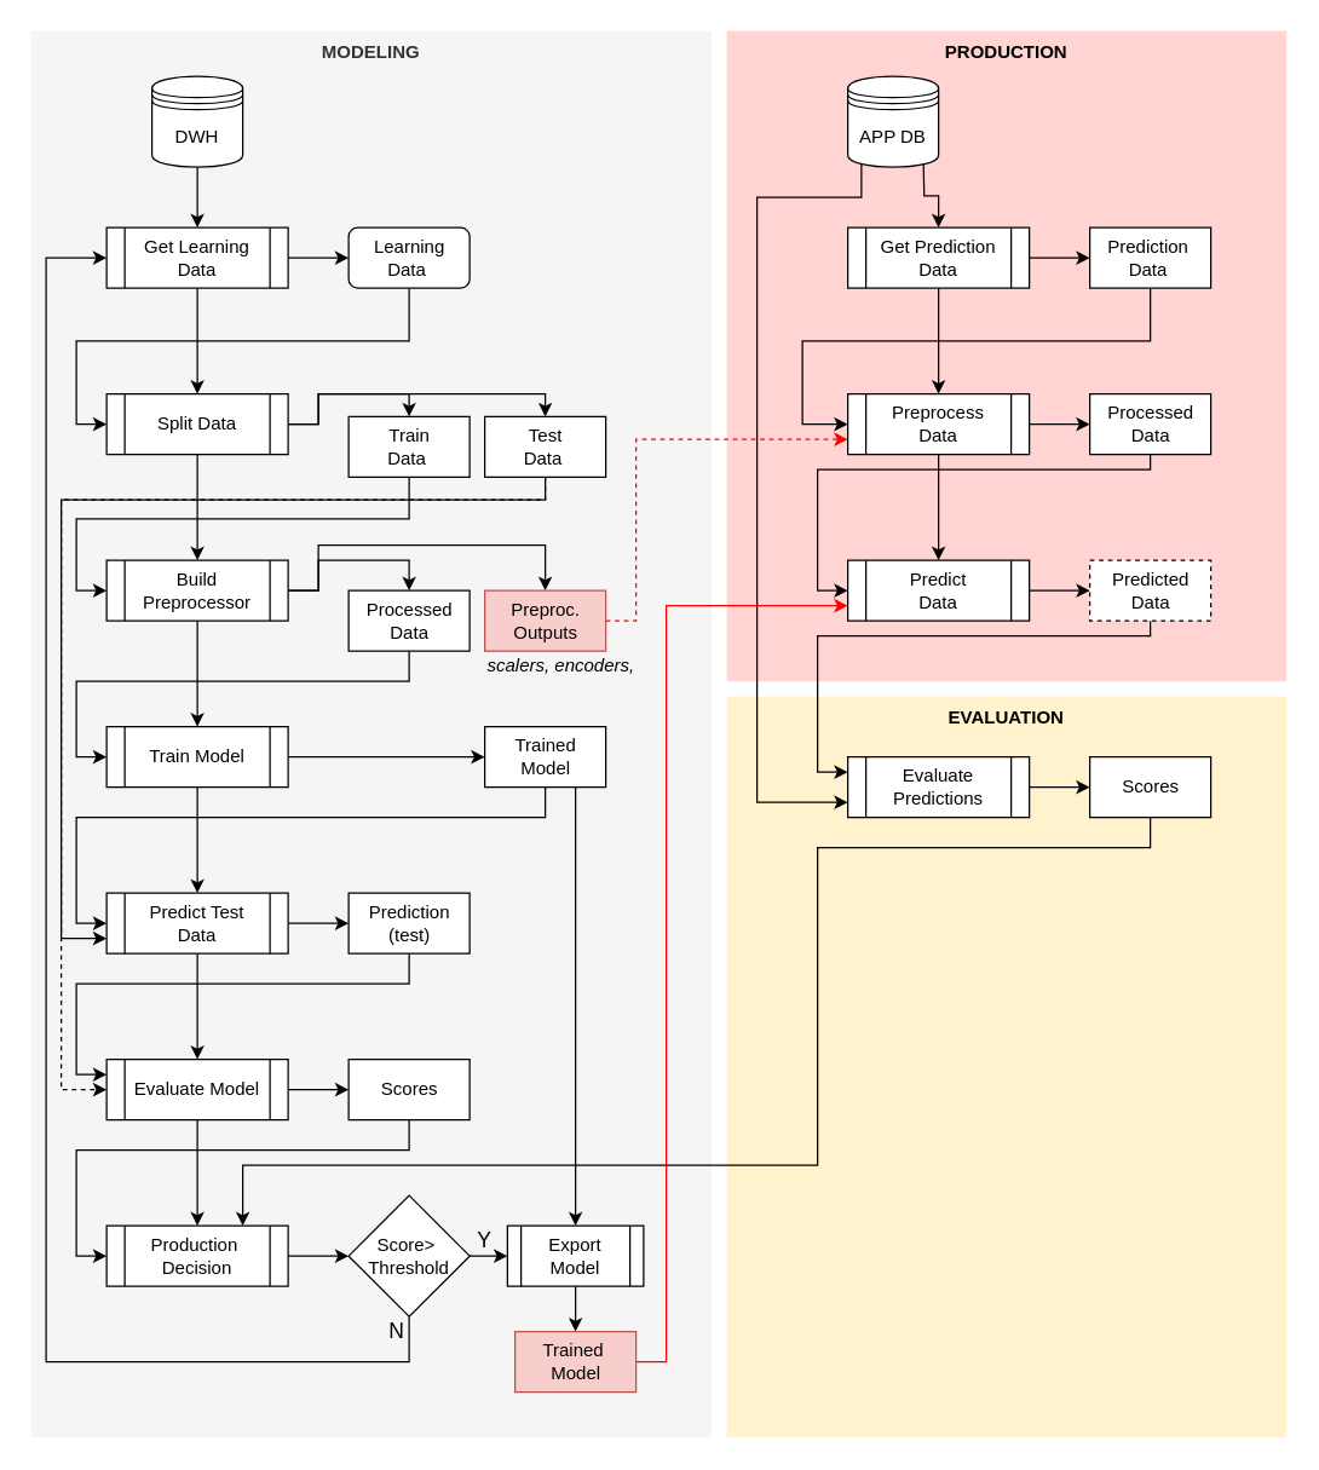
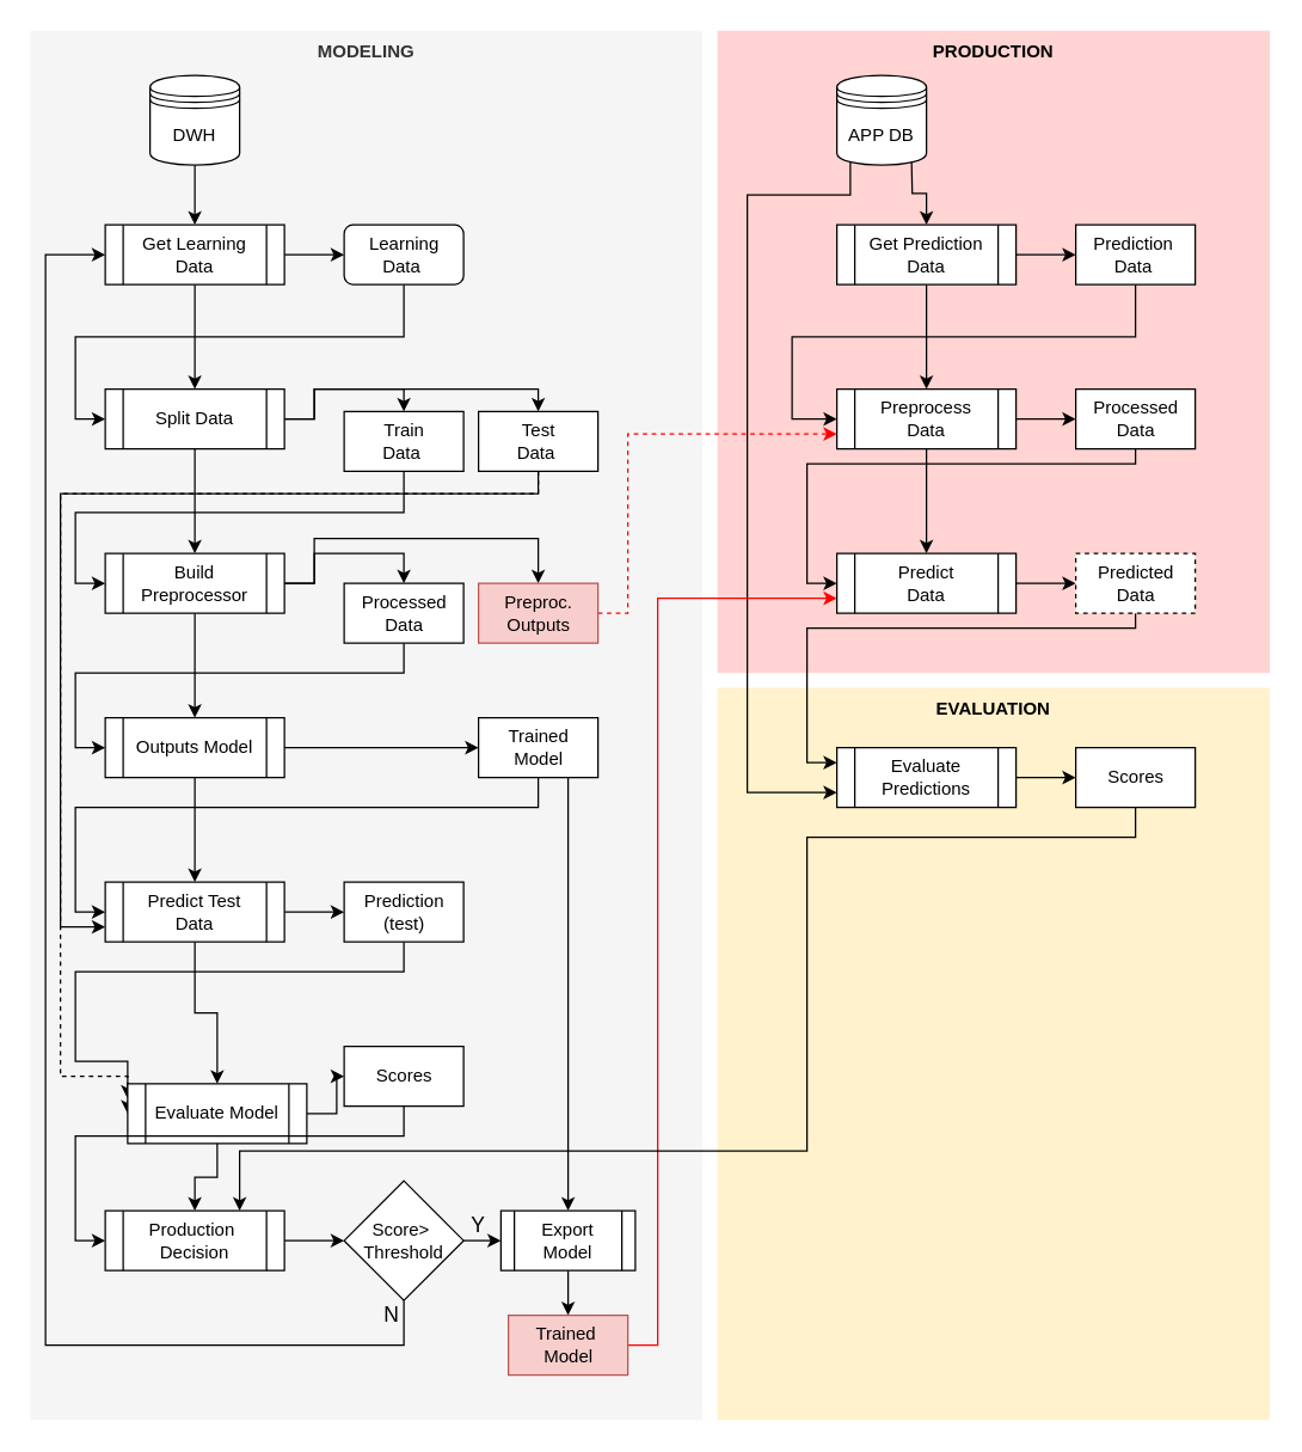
  <mxCell id="0" />
  <mxCell id="1" parent="0" />
  <mxCell id="2" value="&lt;b&gt;EVALUATION&lt;/b&gt;" style="rounded=0;whiteSpace=wrap;html=1;fillColor=#fff2cc;fontSize=12;align=center;strokeColor=none;verticalAlign=top;" vertex="1" parent="1"><mxGeometry x="480" y="460" width="370" height="490" as="geometry" /></mxCell>
  <mxCell id="3" value="MODELING" style="rounded=0;whiteSpace=wrap;html=1;fontSize=12;align=center;fillColor=#f5f5f5;strokeColor=none;fontColor=#333333;verticalAlign=top;fontStyle=1" vertex="1" parent="1"><mxGeometry x="20" y="20" width="450" height="930" as="geometry" /></mxCell>
  <mxCell id="4" value="PRODUCTION" style="rounded=0;whiteSpace=wrap;html=1;fontSize=12;align=center;strokeColor=none;fillColor=#FFD4D2;verticalAlign=top;fontStyle=1" vertex="1" parent="1"><mxGeometry x="480" y="20" width="370" height="430" as="geometry" /></mxCell>
  <mxCell id="5" style="edgeStyle=orthogonalEdgeStyle;rounded=0;orthogonalLoop=1;jettySize=auto;html=1;" edge="1" parent="1" source="7" target="12"><mxGeometry relative="1" as="geometry"><mxPoint x="140" y="130" as="targetPoint" /></mxGeometry></mxCell>
  <mxCell id="6" style="edgeStyle=orthogonalEdgeStyle;rounded=0;orthogonalLoop=1;jettySize=auto;html=1;entryX=0;entryY=0.75;entryDx=0;entryDy=0;strokeColor=#000000;fontSize=14;exitX=0.15;exitY=0.95;exitDx=0;exitDy=0;exitPerimeter=0;" edge="1" parent="1" source="58" target="74"><mxGeometry relative="1" as="geometry"><mxPoint x="150" y="110" as="sourcePoint" /><Array as="points"><mxPoint x="569" y="130" /><mxPoint x="500" y="130" /><mxPoint x="500" y="530" /></Array></mxGeometry></mxCell>
  <mxCell id="7" value="DWH" style="shape=datastore;whiteSpace=wrap;html=1;" vertex="1" parent="1"><mxGeometry x="100" y="50" width="60" height="60" as="geometry" /></mxCell>
  <mxCell id="8" style="edgeStyle=orthogonalEdgeStyle;rounded=0;orthogonalLoop=1;jettySize=auto;html=1;entryX=0;entryY=0.5;entryDx=0;entryDy=0;exitX=1;exitY=0.5;exitDx=0;exitDy=0;" edge="1" parent="1" source="12" target="10"><mxGeometry relative="1" as="geometry"><mxPoint x="190" y="155" as="sourcePoint" /></mxGeometry></mxCell>
  <mxCell id="9" style="edgeStyle=orthogonalEdgeStyle;rounded=0;orthogonalLoop=1;jettySize=auto;html=1;entryX=0;entryY=0.5;entryDx=0;entryDy=0;exitX=0.5;exitY=1;exitDx=0;exitDy=0;" edge="1" parent="1" source="10" target="16"><mxGeometry relative="1" as="geometry" /></mxCell>
  <mxCell id="10" value="Learning &lt;br&gt;Data&amp;nbsp;" style="html=1;dashed=0;whitespace=wrap;rounded=1;" vertex="1" parent="1"><mxGeometry x="230" y="150" width="80" height="40" as="geometry" /></mxCell>
  <mxCell id="11" style="edgeStyle=orthogonalEdgeStyle;rounded=0;orthogonalLoop=1;jettySize=auto;html=1;entryX=0.5;entryY=0;entryDx=0;entryDy=0;" edge="1" parent="1" source="12" target="16"><mxGeometry relative="1" as="geometry" /></mxCell>
  <mxCell id="12" value="Get Learning Data" style="shape=process;whiteSpace=wrap;html=1;backgroundOutline=1;rounded=0;" vertex="1" parent="1"><mxGeometry x="70" y="150" width="120" height="40" as="geometry" /></mxCell>
  <mxCell id="13" style="edgeStyle=orthogonalEdgeStyle;rounded=0;orthogonalLoop=1;jettySize=auto;html=1;entryX=0.5;entryY=0;entryDx=0;entryDy=0;" edge="1" parent="1" source="16" target="18"><mxGeometry relative="1" as="geometry"><Array as="points"><mxPoint x="210" y="280" /><mxPoint x="210" y="260" /><mxPoint x="270" y="260" /></Array></mxGeometry></mxCell>
  <mxCell id="14" value="" style="edgeStyle=orthogonalEdgeStyle;rounded=0;orthogonalLoop=1;jettySize=auto;html=1;entryX=0.5;entryY=0;entryDx=0;entryDy=0;" edge="1" parent="1" source="16" target="21"><mxGeometry relative="1" as="geometry"><Array as="points"><mxPoint x="210" y="280" /><mxPoint x="210" y="260" /><mxPoint x="360" y="260" /></Array></mxGeometry></mxCell>
  <mxCell id="15" style="edgeStyle=orthogonalEdgeStyle;rounded=0;orthogonalLoop=1;jettySize=auto;html=1;entryX=0.5;entryY=0;entryDx=0;entryDy=0;" edge="1" parent="1" source="16" target="25"><mxGeometry relative="1" as="geometry" /></mxCell>
  <mxCell id="16" value="Split Data" style="shape=process;whiteSpace=wrap;html=1;backgroundOutline=1;rounded=0;" vertex="1" parent="1"><mxGeometry x="70" y="260" width="120" height="40" as="geometry" /></mxCell>
  <mxCell id="17" style="edgeStyle=orthogonalEdgeStyle;rounded=0;orthogonalLoop=1;jettySize=auto;html=1;entryX=0;entryY=0.5;entryDx=0;entryDy=0;exitX=0.5;exitY=1;exitDx=0;exitDy=0;" edge="1" parent="1" source="18" target="25"><mxGeometry relative="1" as="geometry" /></mxCell>
  <mxCell id="18" value="Train&lt;br&gt;Data&amp;nbsp;" style="html=1;dashed=0;whitespace=wrap;rounded=0;" vertex="1" parent="1"><mxGeometry x="230" y="275" width="80" height="40" as="geometry" /></mxCell>
  <mxCell id="19" style="edgeStyle=orthogonalEdgeStyle;rounded=0;orthogonalLoop=1;jettySize=auto;html=1;entryX=0;entryY=0.75;entryDx=0;entryDy=0;" edge="1" parent="1" source="21" target="38"><mxGeometry relative="1" as="geometry"><Array as="points"><mxPoint x="360" y="330" /><mxPoint x="40" y="330" /><mxPoint x="40" y="620" /></Array></mxGeometry></mxCell>
  <mxCell id="20" style="edgeStyle=orthogonalEdgeStyle;rounded=0;orthogonalLoop=1;jettySize=auto;html=1;entryX=0;entryY=0.5;entryDx=0;entryDy=0;strokeColor=#000000;dashed=1;" edge="1" parent="1" source="21" target="43"><mxGeometry relative="1" as="geometry"><Array as="points"><mxPoint x="360" y="330" /><mxPoint x="40" y="330" /><mxPoint x="40" y="720" /></Array></mxGeometry></mxCell>
  <mxCell id="21" value="Test&lt;br&gt;Data&amp;nbsp;" style="html=1;dashed=0;whitespace=wrap;rounded=0;" vertex="1" parent="1"><mxGeometry x="320" y="275" width="80" height="40" as="geometry" /></mxCell>
  <mxCell id="22" style="edgeStyle=orthogonalEdgeStyle;rounded=0;orthogonalLoop=1;jettySize=auto;html=1;entryX=0.5;entryY=0;entryDx=0;entryDy=0;fillColor=#f8cecc;strokeColor=#000000;" edge="1" parent="1" source="25" target="29"><mxGeometry relative="1" as="geometry"><Array as="points"><mxPoint x="210" y="390" /><mxPoint x="210" y="360" /><mxPoint x="360" y="360" /></Array></mxGeometry></mxCell>
  <mxCell id="23" style="edgeStyle=orthogonalEdgeStyle;rounded=0;orthogonalLoop=1;jettySize=auto;html=1;entryX=0.5;entryY=0;entryDx=0;entryDy=0;" edge="1" parent="1" source="25" target="27"><mxGeometry relative="1" as="geometry" /></mxCell>
  <mxCell id="24" style="edgeStyle=orthogonalEdgeStyle;rounded=0;orthogonalLoop=1;jettySize=auto;html=1;entryX=0.5;entryY=0;entryDx=0;entryDy=0;" edge="1" parent="1" source="25" target="32"><mxGeometry relative="1" as="geometry" /></mxCell>
  <mxCell id="25" value="Build Preprocessor" style="shape=process;whiteSpace=wrap;html=1;backgroundOutline=1;rounded=0;" vertex="1" parent="1"><mxGeometry x="70" y="370" width="120" height="40" as="geometry" /></mxCell>
  <mxCell id="26" style="edgeStyle=orthogonalEdgeStyle;rounded=0;orthogonalLoop=1;jettySize=auto;html=1;entryX=0;entryY=0.5;entryDx=0;entryDy=0;exitX=0.5;exitY=1;exitDx=0;exitDy=0;" edge="1" parent="1" source="27" target="32"><mxGeometry relative="1" as="geometry"><Array as="points"><mxPoint x="270" y="450" /><mxPoint x="50" y="450" /><mxPoint x="50" y="500" /></Array></mxGeometry></mxCell>
  <mxCell id="27" value="Processed &lt;br&gt;Data" style="html=1;dashed=0;whitespace=wrap;rounded=0;" vertex="1" parent="1"><mxGeometry x="230" y="390" width="80" height="40" as="geometry" /></mxCell>
  <mxCell id="28" style="edgeStyle=orthogonalEdgeStyle;rounded=0;orthogonalLoop=1;jettySize=auto;html=1;entryX=0;entryY=0.75;entryDx=0;entryDy=0;strokeColor=#FF0000;fontSize=12;dashed=1;" edge="1" parent="1" source="29" target="66"><mxGeometry relative="1" as="geometry"><Array as="points"><mxPoint x="420" y="410" /><mxPoint x="420" y="290" /></Array></mxGeometry></mxCell>
  <mxCell id="29" value="Preproc. &lt;br&gt;Outputs" style="html=1;dashed=0;whitespace=wrap;rounded=0;fillColor=#f8cecc;strokeColor=#b85450;" vertex="1" parent="1"><mxGeometry x="320" y="390" width="80" height="40" as="geometry" /></mxCell>
  <mxCell id="30" style="edgeStyle=orthogonalEdgeStyle;rounded=0;orthogonalLoop=1;jettySize=auto;html=1;fillColor=#f8cecc;strokeColor=#000000;" edge="1" parent="1" source="32" target="35"><mxGeometry relative="1" as="geometry" /></mxCell>
  <mxCell id="31" style="edgeStyle=orthogonalEdgeStyle;rounded=0;orthogonalLoop=1;jettySize=auto;html=1;" edge="1" parent="1" source="32" target="38"><mxGeometry relative="1" as="geometry" /></mxCell>
- <mxCell id="32" value="Train Model" style="shape=process;whiteSpace=wrap;html=1;backgroundOutline=1;rounded=0;" vertex="1" parent="1"><mxGeometry x="70" y="480" width="120" height="40" as="geometry" /></mxCell>
+ <mxCell id="32" value="Outputs Model" style="shape=process;whiteSpace=wrap;html=1;backgroundOutline=1;rounded=0;" vertex="1" parent="1"><mxGeometry x="70" y="480" width="120" height="40" as="geometry" /></mxCell>
  <mxCell id="33" style="edgeStyle=orthogonalEdgeStyle;rounded=0;orthogonalLoop=1;jettySize=auto;html=1;entryX=0;entryY=0.5;entryDx=0;entryDy=0;" edge="1" parent="1" source="35" target="38"><mxGeometry relative="1" as="geometry"><Array as="points"><mxPoint x="360" y="540" /><mxPoint x="50" y="540" /><mxPoint x="50" y="610" /></Array></mxGeometry></mxCell>
  <mxCell id="34" style="edgeStyle=orthogonalEdgeStyle;rounded=0;orthogonalLoop=1;jettySize=auto;html=1;strokeColor=#000000;fontSize=17;exitX=0.75;exitY=1;exitDx=0;exitDy=0;" edge="1" parent="1" source="35" target="53"><mxGeometry relative="1" as="geometry" /></mxCell>
  <mxCell id="35" value="Trained &lt;br&gt;Model" style="html=1;dashed=0;whitespace=wrap;rounded=0;" vertex="1" parent="1"><mxGeometry x="320" y="480" width="80" height="40" as="geometry" /></mxCell>
  <mxCell id="36" style="edgeStyle=orthogonalEdgeStyle;rounded=0;orthogonalLoop=1;jettySize=auto;html=1;entryX=0;entryY=0.5;entryDx=0;entryDy=0;" edge="1" parent="1" source="38" target="40"><mxGeometry relative="1" as="geometry" /></mxCell>
  <mxCell id="37" style="edgeStyle=orthogonalEdgeStyle;rounded=0;orthogonalLoop=1;jettySize=auto;html=1;entryX=0.5;entryY=0;entryDx=0;entryDy=0;strokeColor=#000000;fontSize=14;" edge="1" parent="1" source="38" target="43"><mxGeometry relative="1" as="geometry" /></mxCell>
  <mxCell id="38" value="Predict Test &lt;br&gt;Data" style="shape=process;whiteSpace=wrap;html=1;backgroundOutline=1;rounded=0;" vertex="1" parent="1"><mxGeometry x="70" y="590" width="120" height="40" as="geometry" /></mxCell>
  <mxCell id="39" style="edgeStyle=orthogonalEdgeStyle;rounded=0;orthogonalLoop=1;jettySize=auto;html=1;entryX=0;entryY=0.25;entryDx=0;entryDy=0;strokeColor=#000000;exitX=0.5;exitY=1;exitDx=0;exitDy=0;" edge="1" parent="1" source="40" target="43"><mxGeometry relative="1" as="geometry"><Array as="points"><mxPoint x="270" y="650" /><mxPoint x="50" y="650" /><mxPoint x="50" y="710" /></Array></mxGeometry></mxCell>
  <mxCell id="40" value="Prediction &lt;br&gt;(test)" style="html=1;dashed=0;whitespace=wrap;rounded=0;" vertex="1" parent="1"><mxGeometry x="230" y="590" width="80" height="40" as="geometry" /></mxCell>
  <mxCell id="41" style="edgeStyle=orthogonalEdgeStyle;rounded=0;orthogonalLoop=1;jettySize=auto;html=1;entryX=0;entryY=0.5;entryDx=0;entryDy=0;strokeColor=#000000;" edge="1" parent="1" source="43" target="45"><mxGeometry relative="1" as="geometry" /></mxCell>
  <mxCell id="42" style="edgeStyle=orthogonalEdgeStyle;rounded=0;orthogonalLoop=1;jettySize=auto;html=1;entryX=0.5;entryY=0;entryDx=0;entryDy=0;strokeColor=#000000;" edge="1" parent="1" source="43" target="47"><mxGeometry relative="1" as="geometry" /></mxCell>
- <mxCell id="43" value="Evaluate Model" style="shape=process;whiteSpace=wrap;html=1;backgroundOutline=1;rounded=0;" vertex="1" parent="1"><mxGeometry x="70" y="700" width="120" height="40" as="geometry" /></mxCell>
+ <mxCell id="43" value="Evaluate Model" style="shape=process;whiteSpace=wrap;html=1;backgroundOutline=1;rounded=0;" vertex="1" parent="1"><mxGeometry x="85" y="725" width="120" height="40" as="geometry" /></mxCell>
  <mxCell id="44" style="edgeStyle=orthogonalEdgeStyle;rounded=0;orthogonalLoop=1;jettySize=auto;html=1;entryX=0;entryY=0.5;entryDx=0;entryDy=0;strokeColor=#000000;exitX=0.5;exitY=1;exitDx=0;exitDy=0;" edge="1" parent="1" source="45" target="47"><mxGeometry relative="1" as="geometry"><Array as="points"><mxPoint x="270" y="760" /><mxPoint x="50" y="760" /><mxPoint x="50" y="830" /></Array></mxGeometry></mxCell>
  <mxCell id="45" value="Scores" style="html=1;dashed=0;whitespace=wrap;rounded=0;" vertex="1" parent="1"><mxGeometry x="230" y="700" width="80" height="40" as="geometry" /></mxCell>
  <mxCell id="46" style="edgeStyle=orthogonalEdgeStyle;rounded=0;orthogonalLoop=1;jettySize=auto;html=1;entryX=0;entryY=0.5;entryDx=0;entryDy=0;strokeColor=#000000;" edge="1" parent="1" source="47" target="50"><mxGeometry relative="1" as="geometry" /></mxCell>
  <mxCell id="47" value="Production&amp;nbsp;&lt;br&gt;Decision" style="shape=process;whiteSpace=wrap;html=1;backgroundOutline=1;rounded=0;" vertex="1" parent="1"><mxGeometry x="70" y="810" width="120" height="40" as="geometry" /></mxCell>
  <mxCell id="48" style="edgeStyle=orthogonalEdgeStyle;rounded=0;orthogonalLoop=1;jettySize=auto;html=1;entryX=0;entryY=0.5;entryDx=0;entryDy=0;strokeColor=#000000;exitX=0.5;exitY=1;exitDx=0;exitDy=0;" edge="1" parent="1" source="50" target="12"><mxGeometry relative="1" as="geometry"><Array as="points"><mxPoint x="270" y="900" /><mxPoint x="30" y="900" /><mxPoint x="30" y="170" /></Array></mxGeometry></mxCell>
  <mxCell id="49" style="edgeStyle=orthogonalEdgeStyle;rounded=0;orthogonalLoop=1;jettySize=auto;html=1;entryX=0;entryY=0.5;entryDx=0;entryDy=0;strokeColor=#000000;fontSize=17;" edge="1" parent="1" source="50" target="53"><mxGeometry relative="1" as="geometry" /></mxCell>
  <mxCell id="50" value="Score&amp;gt;&amp;nbsp;&lt;br&gt;Threshold" style="rhombus;whiteSpace=wrap;html=1;rounded=0;" vertex="1" parent="1"><mxGeometry x="230" y="790" width="80" height="80" as="geometry" /></mxCell>
  <mxCell id="51" value="N" style="text;html=1;strokeColor=none;fillColor=none;align=center;verticalAlign=middle;whiteSpace=wrap;rounded=0;fontSize=14;" vertex="1" parent="1"><mxGeometry x="252" y="870" width="20" height="20" as="geometry" /></mxCell>
  <mxCell id="52" style="edgeStyle=orthogonalEdgeStyle;rounded=0;orthogonalLoop=1;jettySize=auto;html=1;strokeColor=#000000;fontSize=12;" edge="1" parent="1" source="53" target="56"><mxGeometry relative="1" as="geometry" /></mxCell>
  <mxCell id="53" value="Export Model" style="shape=process;whiteSpace=wrap;html=1;backgroundOutline=1;rounded=0;" vertex="1" parent="1"><mxGeometry x="335" y="810" width="90" height="40" as="geometry" /></mxCell>
- <mxCell id="54" value="&lt;i style=&quot;font-size: 12px;&quot;&gt;scalers, encoders,&lt;/i&gt;" style="text;html=1;strokeColor=none;fillColor=none;align=left;verticalAlign=middle;whiteSpace=wrap;rounded=0;fontSize=12;" vertex="1" parent="1"><mxGeometry x="320" y="430" width="100" height="20" as="geometry" /></mxCell>
  <mxCell id="55" style="edgeStyle=orthogonalEdgeStyle;rounded=0;orthogonalLoop=1;jettySize=auto;html=1;entryX=0;entryY=0.75;entryDx=0;entryDy=0;strokeColor=#FF0000;fontSize=12;" edge="1" parent="1" source="56" target="70"><mxGeometry relative="1" as="geometry"><Array as="points"><mxPoint x="440" y="900" /><mxPoint x="440" y="400" /></Array></mxGeometry></mxCell>
  <mxCell id="56" value="Trained&amp;nbsp;&lt;br&gt;Model" style="html=1;dashed=0;whitespace=wrap;rounded=0;fillColor=#f8cecc;strokeColor=#b85450;" vertex="1" parent="1"><mxGeometry x="340" y="880" width="80" height="40" as="geometry" /></mxCell>
  <mxCell id="57" style="edgeStyle=orthogonalEdgeStyle;rounded=0;orthogonalLoop=1;jettySize=auto;html=1;strokeColor=#000000;fontSize=12;" edge="1" parent="1" target="63"><mxGeometry relative="1" as="geometry"><mxPoint x="610" y="107" as="sourcePoint" /></mxGeometry></mxCell>
  <mxCell id="58" value="APP DB" style="shape=datastore;whiteSpace=wrap;html=1;" vertex="1" parent="1"><mxGeometry x="560" y="50" width="60" height="60" as="geometry" /></mxCell>
  <mxCell id="59" style="edgeStyle=orthogonalEdgeStyle;rounded=0;orthogonalLoop=1;jettySize=auto;html=1;entryX=0;entryY=0.5;entryDx=0;entryDy=0;strokeColor=#000000;fontSize=12;exitX=0.5;exitY=1;exitDx=0;exitDy=0;" edge="1" parent="1" source="60" target="66"><mxGeometry relative="1" as="geometry"><Array as="points"><mxPoint x="760" y="225" /><mxPoint x="530" y="225" /><mxPoint x="530" y="280" /></Array></mxGeometry></mxCell>
  <mxCell id="60" value="Prediction&amp;nbsp;&lt;br&gt;Data&amp;nbsp;" style="html=1;dashed=0;whitespace=wrap;rounded=0;" vertex="1" parent="1"><mxGeometry x="720" y="150" width="80" height="40" as="geometry" /></mxCell>
  <mxCell id="61" style="edgeStyle=orthogonalEdgeStyle;rounded=0;orthogonalLoop=1;jettySize=auto;html=1;entryX=0;entryY=0.5;entryDx=0;entryDy=0;strokeColor=#000000;fontSize=12;" edge="1" parent="1" source="63" target="60"><mxGeometry relative="1" as="geometry" /></mxCell>
  <mxCell id="62" style="edgeStyle=orthogonalEdgeStyle;rounded=0;orthogonalLoop=1;jettySize=auto;html=1;strokeColor=#000000;fontSize=14;" edge="1" parent="1" source="63" target="66"><mxGeometry relative="1" as="geometry" /></mxCell>
  <mxCell id="63" value="Get Prediction Data" style="shape=process;whiteSpace=wrap;html=1;backgroundOutline=1;rounded=0;" vertex="1" parent="1"><mxGeometry x="560" y="150" width="120" height="40" as="geometry" /></mxCell>
  <mxCell id="64" style="edgeStyle=orthogonalEdgeStyle;rounded=0;orthogonalLoop=1;jettySize=auto;html=1;entryX=0;entryY=0.5;entryDx=0;entryDy=0;strokeColor=#000000;fontSize=12;" edge="1" parent="1" source="66" target="68"><mxGeometry relative="1" as="geometry" /></mxCell>
  <mxCell id="65" style="edgeStyle=orthogonalEdgeStyle;rounded=0;orthogonalLoop=1;jettySize=auto;html=1;entryX=0.5;entryY=0;entryDx=0;entryDy=0;strokeColor=#000000;fontSize=14;" edge="1" parent="1" source="66" target="70"><mxGeometry relative="1" as="geometry" /></mxCell>
  <mxCell id="66" value="Preprocess &lt;br&gt;Data" style="shape=process;whiteSpace=wrap;html=1;backgroundOutline=1;rounded=0;" vertex="1" parent="1"><mxGeometry x="560" y="260" width="120" height="40" as="geometry" /></mxCell>
  <mxCell id="67" style="edgeStyle=orthogonalEdgeStyle;rounded=0;orthogonalLoop=1;jettySize=auto;html=1;entryX=0;entryY=0.5;entryDx=0;entryDy=0;strokeColor=#000000;fontSize=12;" edge="1" parent="1" source="68" target="70"><mxGeometry relative="1" as="geometry"><Array as="points"><mxPoint x="760" y="310" /><mxPoint x="540" y="310" /><mxPoint x="540" y="390" /></Array></mxGeometry></mxCell>
  <mxCell id="68" value="Processed &lt;br&gt;Data" style="html=1;dashed=0;whitespace=wrap;rounded=0;" vertex="1" parent="1"><mxGeometry x="720" y="260" width="80" height="40" as="geometry" /></mxCell>
  <mxCell id="69" style="edgeStyle=orthogonalEdgeStyle;rounded=0;orthogonalLoop=1;jettySize=auto;html=1;entryX=0;entryY=0.5;entryDx=0;entryDy=0;strokeColor=#000000;fontSize=12;" edge="1" parent="1" source="70" target="72"><mxGeometry relative="1" as="geometry" /></mxCell>
  <mxCell id="70" value="Predict&lt;br&gt;Data" style="shape=process;whiteSpace=wrap;html=1;backgroundOutline=1;rounded=0;" vertex="1" parent="1"><mxGeometry x="560" y="370" width="120" height="40" as="geometry" /></mxCell>
  <mxCell id="71" style="edgeStyle=orthogonalEdgeStyle;rounded=0;orthogonalLoop=1;jettySize=auto;html=1;entryX=0;entryY=0.25;entryDx=0;entryDy=0;strokeColor=#000000;fontSize=14;" edge="1" parent="1" source="72" target="74"><mxGeometry relative="1" as="geometry"><Array as="points"><mxPoint x="760" y="420" /><mxPoint x="540" y="420" /><mxPoint x="540" y="510" /></Array></mxGeometry></mxCell>
  <mxCell id="72" value="Predicted&lt;br&gt;Data" style="html=1;dashed=1;whitespace=wrap;rounded=0;" vertex="1" parent="1"><mxGeometry x="720" y="370" width="80" height="40" as="geometry" /></mxCell>
  <mxCell id="73" style="edgeStyle=orthogonalEdgeStyle;rounded=0;orthogonalLoop=1;jettySize=auto;html=1;exitX=1;exitY=0.5;exitDx=0;exitDy=0;entryX=0;entryY=0.5;entryDx=0;entryDy=0;strokeColor=#000000;fontSize=14;" edge="1" parent="1" source="74" target="76"><mxGeometry relative="1" as="geometry" /></mxCell>
  <mxCell id="74" value="Evaluate Predictions" style="shape=process;whiteSpace=wrap;html=1;backgroundOutline=1;rounded=0;" vertex="1" parent="1"><mxGeometry x="560" y="500" width="120" height="40" as="geometry" /></mxCell>
  <mxCell id="75" style="edgeStyle=orthogonalEdgeStyle;rounded=0;orthogonalLoop=1;jettySize=auto;html=1;entryX=0.75;entryY=0;entryDx=0;entryDy=0;strokeColor=#000000;fontSize=14;" edge="1" parent="1" source="76" target="47"><mxGeometry relative="1" as="geometry"><mxPoint x="560" y="620" as="targetPoint" /><Array as="points"><mxPoint x="760" y="560" /><mxPoint x="540" y="560" /><mxPoint x="540" y="770" /><mxPoint x="160" y="770" /></Array></mxGeometry></mxCell>
  <mxCell id="76" value="Scores" style="html=1;dashed=0;whitespace=wrap;rounded=0;" vertex="1" parent="1"><mxGeometry x="720" y="500" width="80" height="40" as="geometry" /></mxCell>
  <mxCell id="77" value="Y" style="text;html=1;strokeColor=none;fillColor=none;align=center;verticalAlign=middle;whiteSpace=wrap;rounded=0;fontSize=14;" vertex="1" parent="1"><mxGeometry x="310" y="810" width="20" height="20" as="geometry" /></mxCell>
